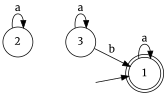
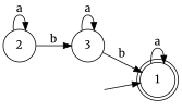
  digraph {
    fontname=Merriweather
    rankdir=LR
    node [fontname=Merriweather margin=0.1 shape=circle]
    edge [fontname=Merriweather]
    1 [margin=0 shape=doublecircle]
    2
    3
    " " [color=white width=0]
    1 -> 1 [label=a]
    2 -> 2 [label=a]
+   2 -> 3 [label=b]
    3 -> 1 [label=b]
    3 -> 3 [label=a]
    " " -> 1
  }
